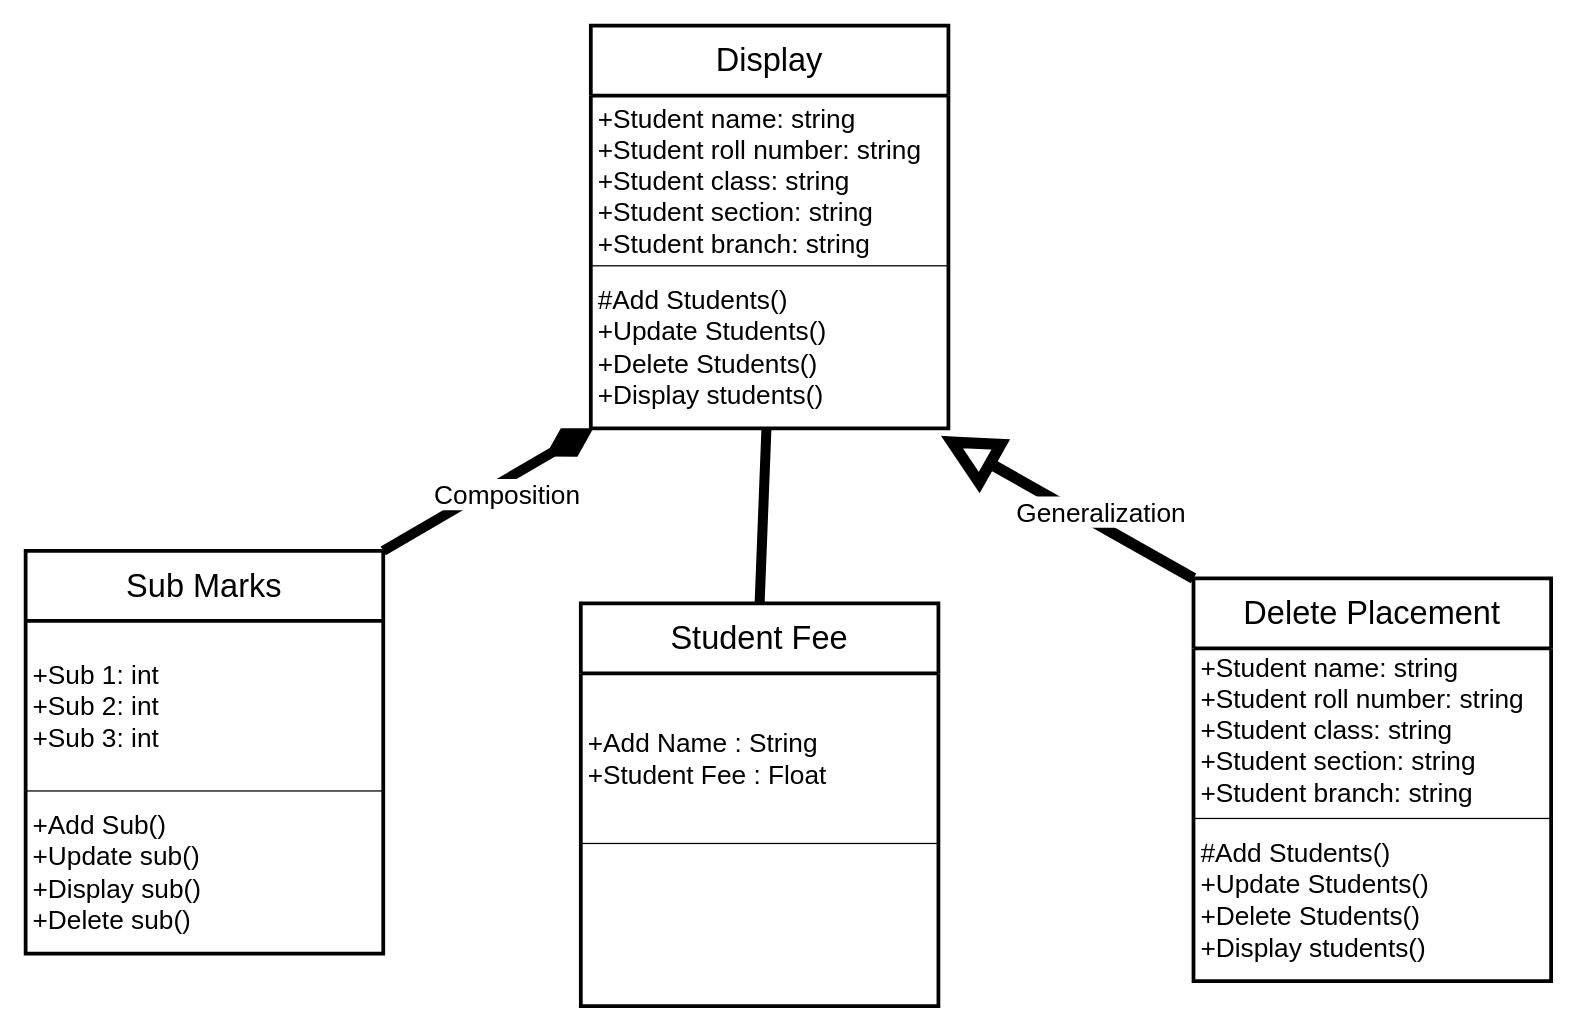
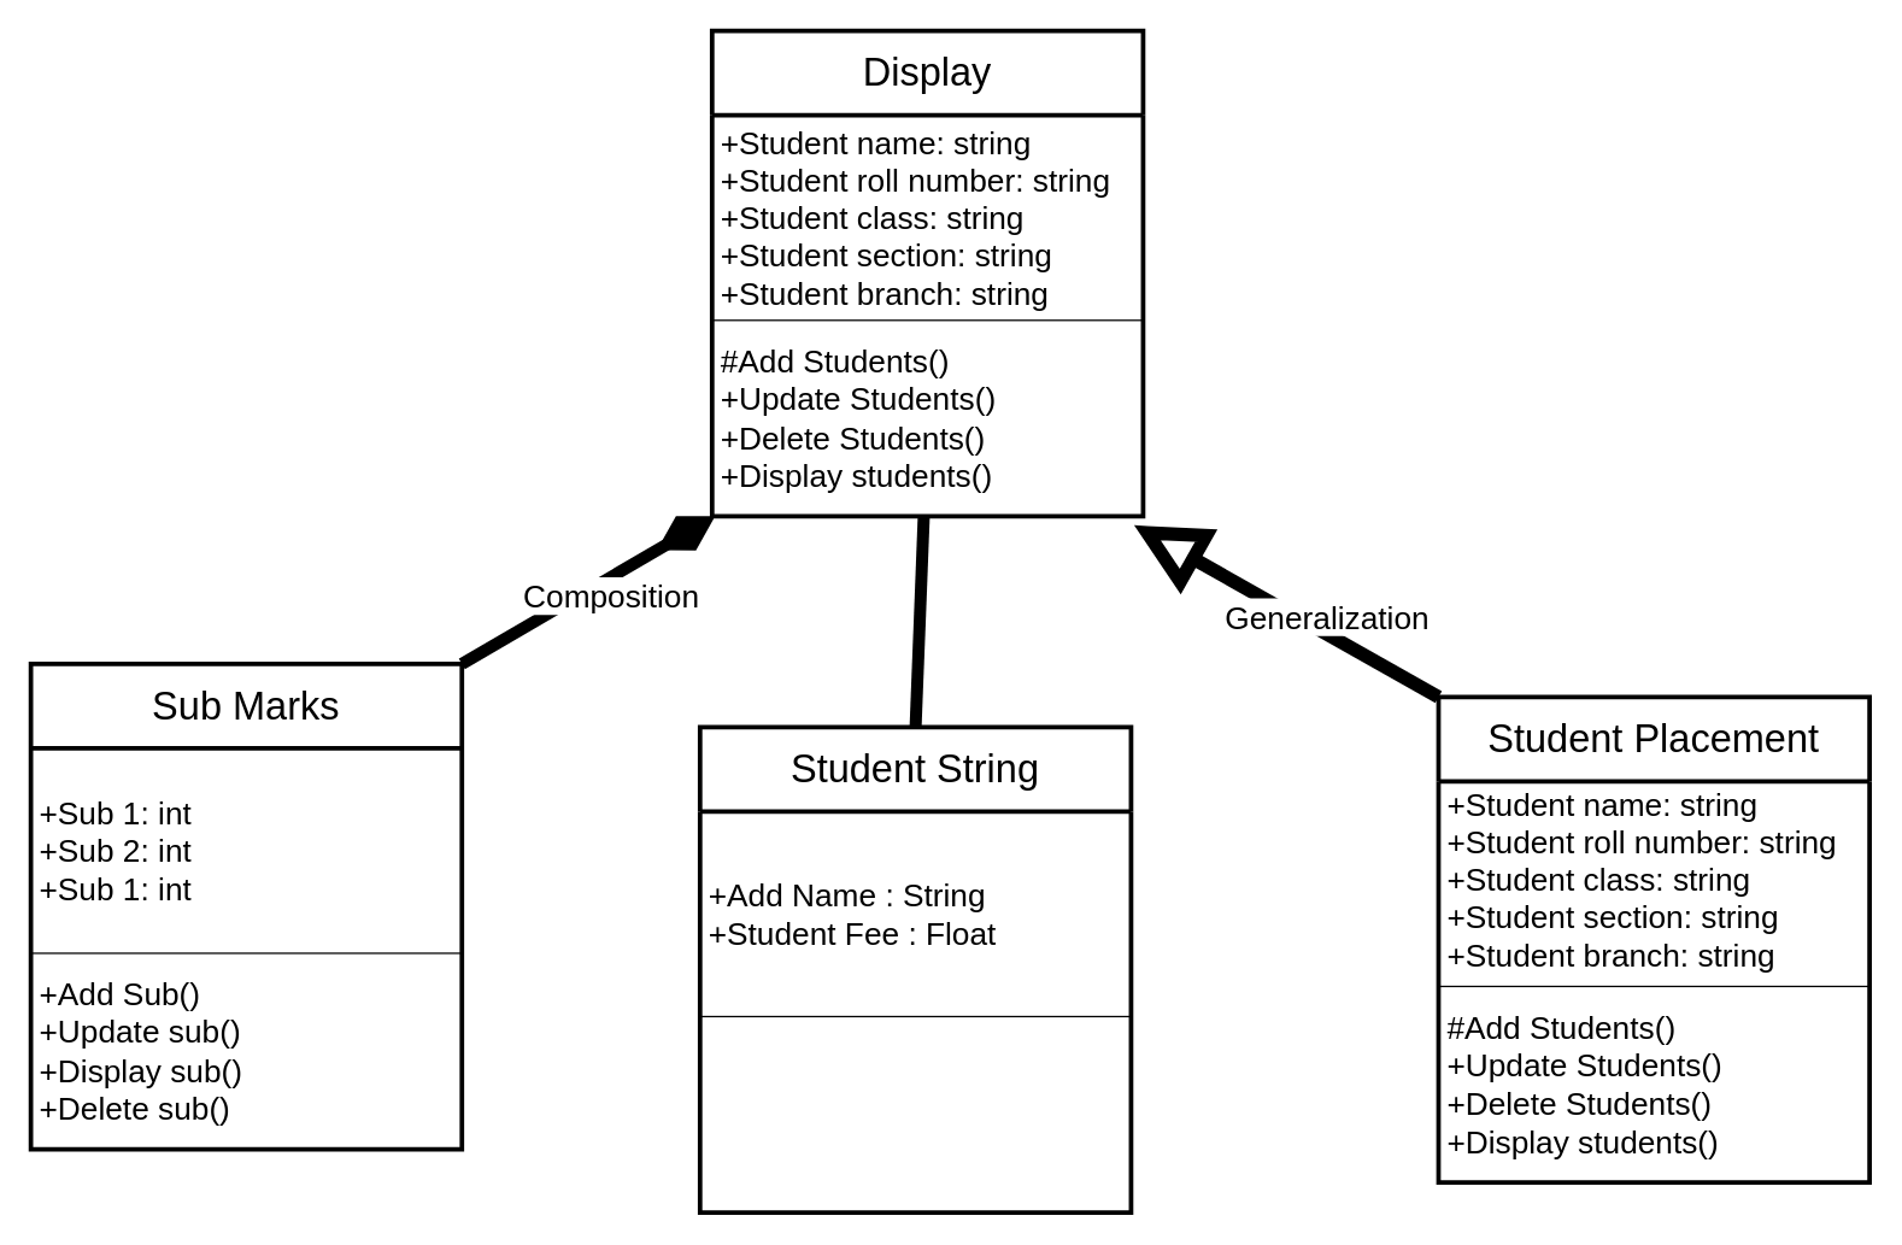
  <mxCell id="0" />
  <mxCell id="1" parent="0" />
  <mxCell id="2" value="&lt;font style=&quot;font-size: 26px;&quot;&gt;Display&lt;/font&gt;" style="swimlane;fontStyle=0;childLayout=stackLayout;horizontal=1;startSize=56;horizontalStack=0;resizeParent=1;resizeParentMax=0;resizeLast=0;collapsible=1;marginBottom=0;whiteSpace=wrap;html=1;swimlaneFillColor=default;strokeWidth=3;" vertex="1" parent="1"><mxGeometry x="472" y="20" width="286" height="322" as="geometry" /></mxCell>
  <mxCell id="3" value="&lt;font style=&quot;font-size: 21px;&quot;&gt;+Student name: string&lt;br&gt;+Student roll number: string&lt;br&gt;+Student class: string&lt;br&gt;+Student section: string&lt;br&gt;+Student branch: string&lt;br&gt;&lt;/font&gt;" style="text;align=left;verticalAlign=middle;spacingLeft=4;spacingRight=4;overflow=hidden;points=[[0,0.5],[1,0.5]];portConstraint=eastwest;rotatable=0;whiteSpace=wrap;html=1;strokeWidth=2;" vertex="1" parent="2"><mxGeometry y="56" width="286" height="136" as="geometry" /></mxCell>
  <mxCell id="4" value="&lt;font style=&quot;font-size: 21px;&quot;&gt;#Add Students()&lt;br&gt;+Update Students()&lt;br&gt;+Delete Students()&lt;br&gt;+Display students()&lt;br&gt;&lt;/font&gt;" style="text;strokeColor=default;fillColor=none;align=left;verticalAlign=middle;spacingLeft=4;spacingRight=4;overflow=hidden;points=[[0,0.5],[1,0.5]];portConstraint=eastwest;rotatable=0;whiteSpace=wrap;html=1;" vertex="1" parent="2"><mxGeometry y="192" width="286" height="130" as="geometry" /></mxCell>
  <mxCell id="5" style="edgeStyle=none;html=1;exitX=1;exitY=0;exitDx=0;exitDy=0;entryX=0.007;entryY=1;entryDx=0;entryDy=0;entryPerimeter=0;fontSize=21;strokeColor=#000000;strokeWidth=8;endArrow=diamondThin;endFill=1;endSize=21;" edge="1" parent="1" source="7" target="4"><mxGeometry relative="1" as="geometry" /></mxCell>
  <mxCell id="6" value="Composition" style="edgeLabel;html=1;align=center;verticalAlign=middle;resizable=0;points=[];fontSize=21;" vertex="1" connectable="0" parent="5"><mxGeometry x="0.36" y="3" relative="1" as="geometry"><mxPoint x="-14" y="24" as="offset" /></mxGeometry></mxCell>
  <mxCell id="7" value="&lt;font style=&quot;font-size: 26px;&quot;&gt;Sub Marks&lt;/font&gt;" style="swimlane;fontStyle=0;childLayout=stackLayout;horizontal=1;startSize=56;horizontalStack=0;resizeParent=1;resizeParentMax=0;resizeLast=0;collapsible=1;marginBottom=0;whiteSpace=wrap;html=1;swimlaneFillColor=default;strokeWidth=3;" vertex="1" parent="1"><mxGeometry x="20" y="440" width="286" height="322" as="geometry" /></mxCell>
- <mxCell id="8" value="&lt;font style=&quot;font-size: 21px;&quot;&gt;+Sub 1: int&lt;br&gt;+Sub 2: int&lt;br&gt;+Sub 3: int&lt;br&gt;&lt;/font&gt;" style="text;align=left;verticalAlign=middle;spacingLeft=4;spacingRight=4;overflow=hidden;points=[[0,0.5],[1,0.5]];portConstraint=eastwest;rotatable=0;whiteSpace=wrap;html=1;strokeWidth=2;" vertex="1" parent="7"><mxGeometry y="56" width="286" height="136" as="geometry" /></mxCell>
+ <mxCell id="8" value="&lt;font style=&quot;font-size: 21px;&quot;&gt;+Sub 1: int&lt;br&gt;+Sub 2: int&lt;br&gt;+Sub 1: int&lt;br&gt;&lt;/font&gt;" style="text;align=left;verticalAlign=middle;spacingLeft=4;spacingRight=4;overflow=hidden;points=[[0,0.5],[1,0.5]];portConstraint=eastwest;rotatable=0;whiteSpace=wrap;html=1;strokeWidth=2;" vertex="1" parent="7"><mxGeometry y="56" width="286" height="136" as="geometry" /></mxCell>
  <mxCell id="9" value="&lt;font style=&quot;font-size: 21px;&quot;&gt;+Add Sub()&lt;br&gt;+Update sub()&lt;br&gt;+Display sub()&lt;br&gt;+Delete sub()&lt;br&gt;&lt;/font&gt;" style="text;strokeColor=default;fillColor=none;align=left;verticalAlign=middle;spacingLeft=4;spacingRight=4;overflow=hidden;points=[[0,0.5],[1,0.5]];portConstraint=eastwest;rotatable=0;whiteSpace=wrap;html=1;" vertex="1" parent="7"><mxGeometry y="192" width="286" height="130" as="geometry" /></mxCell>
  <mxCell id="10" style="edgeStyle=none;html=1;exitX=0.5;exitY=0;exitDx=0;exitDy=0;strokeColor=#000000;strokeWidth=8;fontSize=21;endArrow=none;endFill=0;" edge="1" parent="1" source="11" target="4"><mxGeometry relative="1" as="geometry" /></mxCell>
- <mxCell id="11" value="&lt;font style=&quot;font-size: 26px;&quot;&gt;Student Fee&lt;/font&gt;" style="swimlane;fontStyle=0;childLayout=stackLayout;horizontal=1;startSize=56;horizontalStack=0;resizeParent=1;resizeParentMax=0;resizeLast=0;collapsible=1;marginBottom=0;whiteSpace=wrap;html=1;swimlaneFillColor=default;strokeWidth=3;" vertex="1" parent="1"><mxGeometry x="464" y="482" width="286" height="322" as="geometry" /></mxCell>
+ <mxCell id="11" value="&lt;font style=&quot;font-size: 26px;&quot;&gt;Student String&lt;/font&gt;" style="swimlane;fontStyle=0;childLayout=stackLayout;horizontal=1;startSize=56;horizontalStack=0;resizeParent=1;resizeParentMax=0;resizeLast=0;collapsible=1;marginBottom=0;whiteSpace=wrap;html=1;swimlaneFillColor=default;strokeWidth=3;" vertex="1" parent="1"><mxGeometry x="464" y="482" width="286" height="322" as="geometry" /></mxCell>
  <mxCell id="12" value="&lt;font style=&quot;font-size: 21px;&quot;&gt;+Add Name : String&lt;br&gt;+Student Fee : Float&lt;br&gt;&lt;/font&gt;" style="text;align=left;verticalAlign=middle;spacingLeft=4;spacingRight=4;overflow=hidden;points=[[0,0.5],[1,0.5]];portConstraint=eastwest;rotatable=0;whiteSpace=wrap;html=1;strokeWidth=2;" vertex="1" parent="11"><mxGeometry y="56" width="286" height="136" as="geometry" /></mxCell>
  <mxCell id="13" value="&lt;font style=&quot;font-size: 21px;&quot;&gt;&lt;br&gt;&lt;/font&gt;" style="text;strokeColor=default;fillColor=none;align=left;verticalAlign=middle;spacingLeft=4;spacingRight=4;overflow=hidden;points=[[0,0.5],[1,0.5]];portConstraint=eastwest;rotatable=0;whiteSpace=wrap;html=1;" vertex="1" parent="11"><mxGeometry y="192" width="286" height="130" as="geometry" /></mxCell>
  <mxCell id="14" style="edgeStyle=none;html=1;exitX=0;exitY=0;exitDx=0;exitDy=0;entryX=0.979;entryY=1.046;entryDx=0;entryDy=0;strokeColor=#000000;strokeWidth=9;fontSize=21;endArrow=block;endFill=0;endSize=26;entryPerimeter=0;" edge="1" parent="1" source="16" target="4"><mxGeometry relative="1" as="geometry" /></mxCell>
  <mxCell id="15" value="Generalization" style="edgeLabel;html=1;align=center;verticalAlign=middle;resizable=0;points=[];fontSize=21;" vertex="1" connectable="0" parent="14"><mxGeometry x="-0.212" y="-10" relative="1" as="geometry"><mxPoint as="offset" /></mxGeometry></mxCell>
- <mxCell id="16" value="&lt;font style=&quot;font-size: 26px;&quot;&gt;Delete Placement&lt;/font&gt;" style="swimlane;fontStyle=0;childLayout=stackLayout;horizontal=1;startSize=56;horizontalStack=0;resizeParent=1;resizeParentMax=0;resizeLast=0;collapsible=1;marginBottom=0;whiteSpace=wrap;html=1;swimlaneFillColor=default;strokeWidth=3;" vertex="1" parent="1"><mxGeometry x="954" y="462" width="286" height="322" as="geometry" /></mxCell>
+ <mxCell id="16" value="&lt;font style=&quot;font-size: 26px;&quot;&gt;Student Placement&lt;/font&gt;" style="swimlane;fontStyle=0;childLayout=stackLayout;horizontal=1;startSize=56;horizontalStack=0;resizeParent=1;resizeParentMax=0;resizeLast=0;collapsible=1;marginBottom=0;whiteSpace=wrap;html=1;swimlaneFillColor=default;strokeWidth=3;" vertex="1" parent="1"><mxGeometry x="954" y="462" width="286" height="322" as="geometry" /></mxCell>
  <mxCell id="17" value="&lt;font style=&quot;font-size: 21px;&quot;&gt;+Student name: string&lt;br&gt;+Student roll number: string&lt;br&gt;+Student class: string&lt;br&gt;+Student section: string&lt;br&gt;+Student branch: string&lt;br&gt;&lt;br&gt;&lt;/font&gt;" style="text;align=left;verticalAlign=middle;spacingLeft=4;spacingRight=4;overflow=hidden;points=[[0,0.5],[1,0.5]];portConstraint=eastwest;rotatable=0;whiteSpace=wrap;html=1;strokeWidth=2;" vertex="1" parent="16"><mxGeometry y="56" width="286" height="136" as="geometry" /></mxCell>
  <mxCell id="18" value="&lt;font style=&quot;font-size: 21px;&quot;&gt;#Add Students()&lt;br&gt;+Update Students()&lt;br&gt;+Delete Students()&lt;br&gt;+Display students()&lt;br&gt;&lt;/font&gt;" style="text;strokeColor=default;fillColor=none;align=left;verticalAlign=middle;spacingLeft=4;spacingRight=4;overflow=hidden;points=[[0,0.5],[1,0.5]];portConstraint=eastwest;rotatable=0;whiteSpace=wrap;html=1;" vertex="1" parent="16"><mxGeometry y="192" width="286" height="130" as="geometry" /></mxCell>
